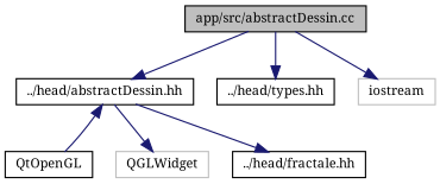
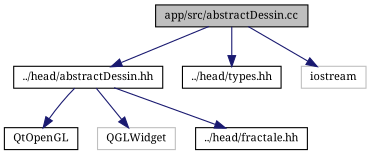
  digraph {
    fontname="Noto Serif"
    node [color=black fillcolor=white fontname="Noto Serif" fontsize=10 shape=record style=filled]
    edge [color=midnightblue fontname="Noto Serif" fontsize=10 labelfontname=Helvetica labelfontsize=10 style=solid]
    n1 [fillcolor=grey75 fontcolor=black height=0.2 label="app/src/abstractDessin.cc" width=0.4]
    n2 [height=0.2 label="../head/abstractDessin.hh" width=0.4]
    n3 [height=0.2 label="../head/types.hh" width=0.4]
    n4 [color=grey75 height=0.2 label=iostream width=0.4]
    n5 [height=0.2 label=QtOpenGL width=0.4]
    n6 [color=grey75 height=0.2 label=QGLWidget width=0.4]
    n7 [height=0.2 label="../head/fractale.hh" width=0.4]
    n1 -> n2
    n1 -> n3
    n1 -> n4
-   n5 -> n2
+   n2 -> n5
    n2 -> n6
    n2 -> n7
  }
